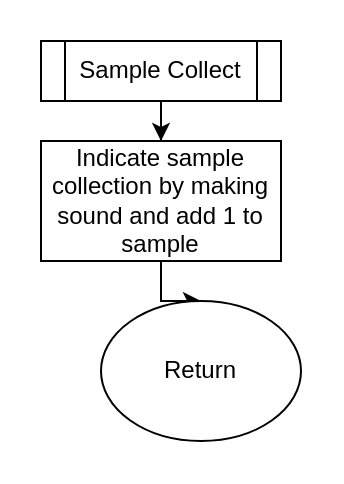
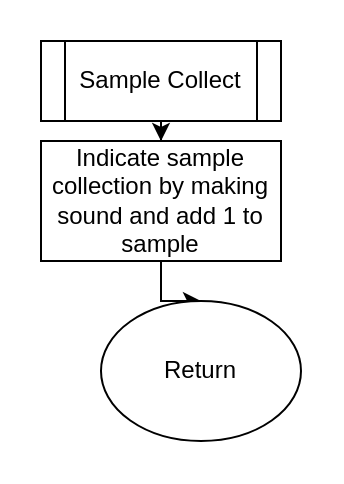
  <mxCell id="0" />
  <mxCell id="1" parent="0" />
  <mxCell id="2" value="" style="edgeStyle=orthogonalEdgeStyle;rounded=0;orthogonalLoop=1;jettySize=auto;html=1;" edge="1" parent="1" source="3" target="5"><mxGeometry relative="1" as="geometry" /></mxCell>
- <mxCell id="3" value="Sample Collect" style="shape=process;whiteSpace=wrap;html=1;backgroundOutline=1;" vertex="1" parent="1"><mxGeometry x="20" y="20" width="120" height="30" as="geometry" /></mxCell>
+ <mxCell id="3" value="Sample Collect" style="shape=process;whiteSpace=wrap;html=1;backgroundOutline=1;" vertex="1" parent="1"><mxGeometry x="20" y="20" width="120" height="40" as="geometry" /></mxCell>
  <mxCell id="4" value="" style="edgeStyle=orthogonalEdgeStyle;rounded=0;orthogonalLoop=1;jettySize=auto;html=1;" edge="1" parent="1" source="5" target="6"><mxGeometry relative="1" as="geometry" /></mxCell>
  <mxCell id="5" value="Indicate sample collection by making sound and add 1 to sample" style="whiteSpace=wrap;html=1;" vertex="1" parent="1"><mxGeometry x="20" y="70" width="120" height="60" as="geometry" /></mxCell>
  <mxCell id="6" value="Return" style="ellipse;whiteSpace=wrap;html=1;" vertex="1" parent="1"><mxGeometry x="50" y="150" width="100" height="70" as="geometry" /></mxCell>
